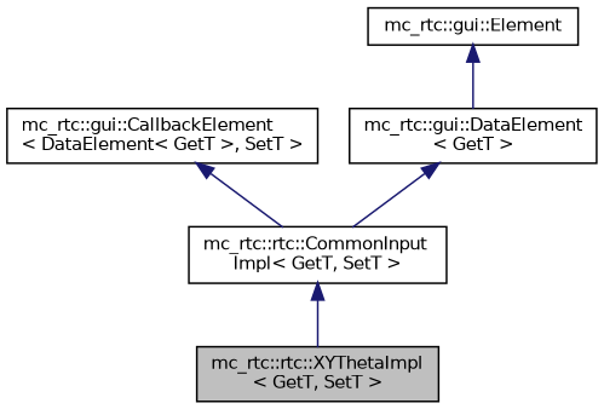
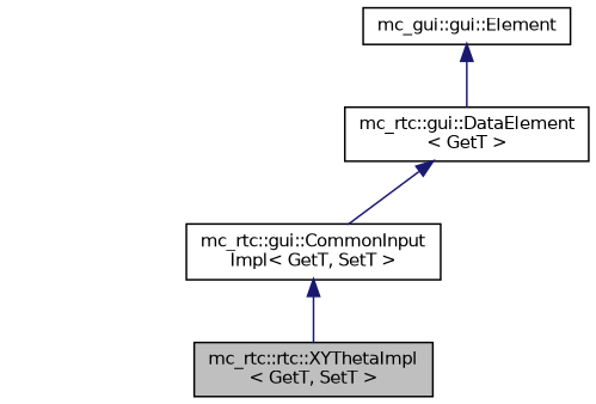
  digraph {
    node [color=black fillcolor=white fontname=Helvetica fontsize=10 shape=record style=filled]
    edge [color=midnightblue dir=back fontname=Helvetica fontsize=10 labelfontname=Helvetica labelfontsize=10 style=solid]
    n1 [fillcolor=grey75 fontcolor=black height=0.2 label="mc_rtc::rtc::XYThetaImpl\l\< GetT, SetT \>" width=0.4]
-   n2 [height=0.2 label="mc_rtc::rtc::CommonInput\lImpl\< GetT, SetT \>" width=0.4]
-   n3 [height=0.2 label="mc_rtc::gui::CallbackElement\l\< DataElement\< GetT \>, SetT \>" width=0.4]
+   n2 [height=0.2 label="mc_rtc::gui::CommonInput\lImpl\< GetT, SetT \>" width=0.4]
    n4 [height=0.2 label="mc_rtc::gui::DataElement\l\< GetT \>" width=0.4]
-   n5 [height=0.2 label="mc_rtc::gui::Element" width=0.4]
+   n5 [height=0.2 label="mc_gui::gui::Element" width=0.4]
    n2 -> n1
-   n3 -> n2
    n4 -> n2
    n5 -> n4
  }
